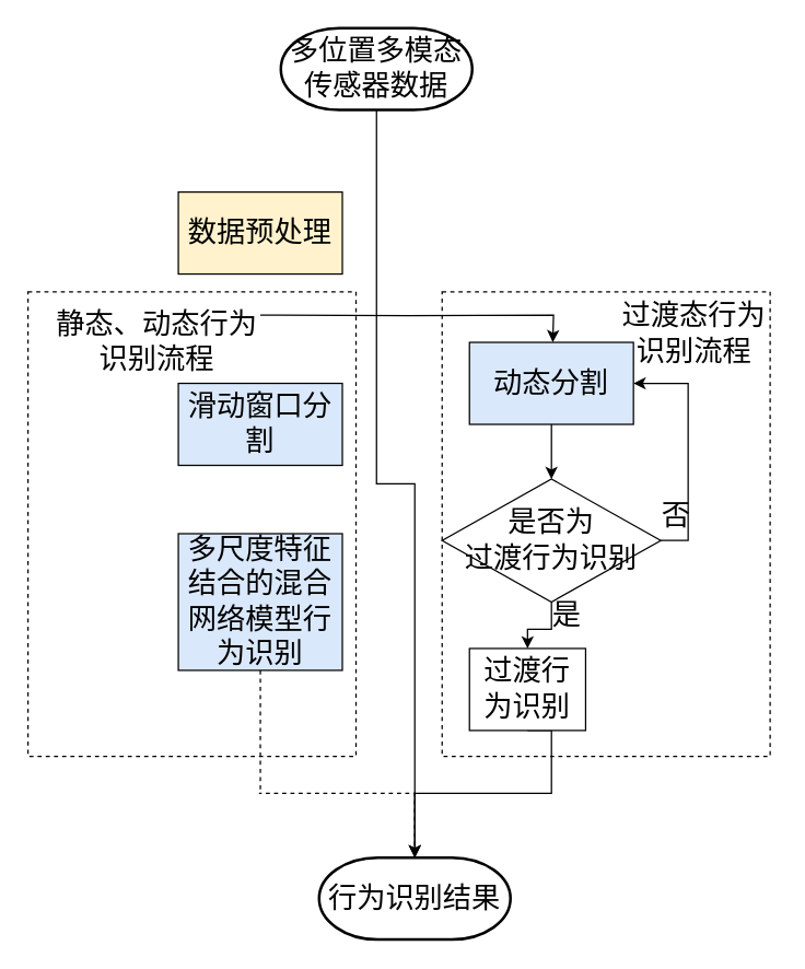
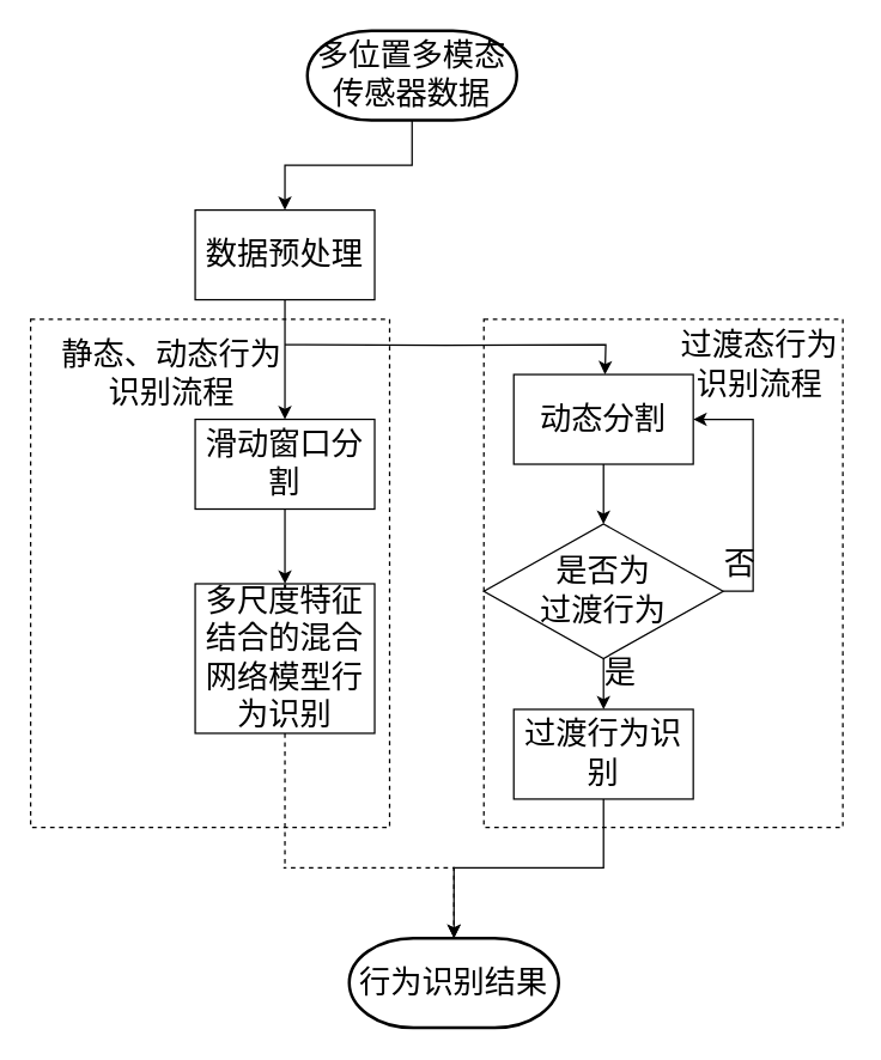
  <mxCell id="0" />
  <mxCell id="1" parent="0" />
- <mxCell id="2" value="" style="edgeStyle=orthogonalEdgeStyle;rounded=0;orthogonalLoop=1;jettySize=auto;html=1;fontFamily=Times New Roman;fontSize=21;" parent="1" source="3" target="18" edge="1"><mxGeometry relative="1" as="geometry" /></mxCell>
+ <mxCell id="2" value="" style="edgeStyle=orthogonalEdgeStyle;rounded=0;orthogonalLoop=1;jettySize=auto;html=1;fontFamily=Times New Roman;fontSize=21;" parent="1" source="3" target="6" edge="1"><mxGeometry relative="1" as="geometry" /></mxCell>
  <mxCell id="3" value="多位置多模态&lt;br style=&quot;font-size: 21px;&quot;&gt;传感器数据" style="strokeWidth=2;html=1;shape=mxgraph.flowchart.terminator;whiteSpace=wrap;fontFamily=Times New Roman;fontSize=21;" parent="1" vertex="1"><mxGeometry x="205" y="20" width="140" height="60" as="geometry" /></mxCell>
+ <mxCell id="4" value="" style="edgeStyle=orthogonalEdgeStyle;rounded=0;orthogonalLoop=1;jettySize=auto;html=1;fontFamily=Times New Roman;fontSize=21;" parent="1" source="6" target="8" edge="1"><mxGeometry relative="1" as="geometry" /></mxCell>
  <mxCell id="5" style="edgeStyle=orthogonalEdgeStyle;rounded=0;orthogonalLoop=1;jettySize=auto;html=1;entryX=0.5;entryY=0;entryDx=0;entryDy=0;fontFamily=Times New Roman;fontSize=21;" parent="1" edge="1"><mxGeometry relative="1" as="geometry"><mxPoint x="190" y="230" as="sourcePoint" /><mxPoint x="404" y="250" as="targetPoint" /></mxGeometry></mxCell>
- <mxCell id="6" value="数据预处理" style="rounded=0;whiteSpace=wrap;html=1;fontFamily=Times New Roman;fontSize=21;fillColor=#fff2cc;" parent="1" vertex="1"><mxGeometry x="130" y="140" width="120" height="60" as="geometry" /></mxCell>
- <mxCell id="8" value="滑动窗口分割" style="rounded=0;whiteSpace=wrap;html=1;fontFamily=Times New Roman;fontSize=21;fillColor=#dae8fc;" parent="1" vertex="1"><mxGeometry x="130" y="280" width="120" height="60" as="geometry" /></mxCell>
+ <mxCell id="6" value="数据预处理" style="rounded=0;whiteSpace=wrap;html=1;fontFamily=Times New Roman;fontSize=21;" parent="1" vertex="1"><mxGeometry x="130" y="140" width="120" height="60" as="geometry" /></mxCell>
+ <mxCell id="7" value="" style="edgeStyle=orthogonalEdgeStyle;rounded=0;orthogonalLoop=1;jettySize=auto;html=1;fontFamily=Times New Roman;fontSize=21;" parent="1" source="8" target="10" edge="1"><mxGeometry relative="1" as="geometry" /></mxCell>
+ <mxCell id="8" value="滑动窗口分割" style="rounded=0;whiteSpace=wrap;html=1;fontFamily=Times New Roman;fontSize=21;" parent="1" vertex="1"><mxGeometry x="130" y="280" width="120" height="60" as="geometry" /></mxCell>
  <mxCell id="9" value="" style="edgeStyle=orthogonalEdgeStyle;rounded=0;orthogonalLoop=1;jettySize=auto;html=1;entryX=0.5;entryY=0;entryDx=0;entryDy=0;entryPerimeter=0;exitX=0.5;exitY=1;exitDx=0;exitDy=0;fontFamily=Times New Roman;fontSize=21;dashed=1;" parent="1" source="10" target="18" edge="1"><mxGeometry relative="1" as="geometry"><mxPoint x="189" y="560" as="targetPoint" /><Array as="points"><mxPoint x="189" y="580" /><mxPoint x="353" y="580" /></Array></mxGeometry></mxCell>
- <mxCell id="10" value="多尺度特征结合的混合网络模型行为识别" style="rounded=0;whiteSpace=wrap;html=1;fontFamily=Times New Roman;fontSize=21;fillColor=#dae8fc;" parent="1" vertex="1"><mxGeometry x="130" y="390" width="120" height="100" as="geometry" /></mxCell>
+ <mxCell id="10" value="多尺度特征结合的混合网络模型行为识别" style="rounded=0;whiteSpace=wrap;html=1;fontFamily=Times New Roman;fontSize=21;" parent="1" vertex="1"><mxGeometry x="130" y="390" width="120" height="100" as="geometry" /></mxCell>
  <mxCell id="11" value="" style="edgeStyle=orthogonalEdgeStyle;rounded=0;orthogonalLoop=1;jettySize=auto;html=1;fontFamily=Times New Roman;fontSize=21;" parent="1" source="12" target="15" edge="1"><mxGeometry relative="1" as="geometry" /></mxCell>
- <mxCell id="12" value="动态分割" style="rounded=0;whiteSpace=wrap;html=1;fontFamily=Times New Roman;fontSize=21;fillColor=#dae8fc;" parent="1" vertex="1"><mxGeometry x="343" y="250" width="120" height="60" as="geometry" /></mxCell>
+ <mxCell id="12" value="动态分割" style="rounded=0;whiteSpace=wrap;html=1;fontFamily=Times New Roman;fontSize=21;" parent="1" vertex="1"><mxGeometry x="343" y="250" width="120" height="60" as="geometry" /></mxCell>
  <mxCell id="13" style="edgeStyle=orthogonalEdgeStyle;rounded=0;orthogonalLoop=1;jettySize=auto;html=1;entryX=1;entryY=0.5;entryDx=0;entryDy=0;exitX=1;exitY=0.5;exitDx=0;exitDy=0;fontFamily=Times New Roman;fontSize=21;" parent="1" source="15" target="12" edge="1"><mxGeometry relative="1" as="geometry" /></mxCell>
  <mxCell id="14" value="" style="edgeStyle=orthogonalEdgeStyle;rounded=0;orthogonalLoop=1;jettySize=auto;html=1;fontFamily=Times New Roman;fontSize=21;" parent="1" source="15" target="17" edge="1"><mxGeometry relative="1" as="geometry" /></mxCell>
- <mxCell id="15" value="是否为&lt;br style=&quot;font-size: 21px;&quot;&gt;过渡行为识别" style="rhombus;whiteSpace=wrap;html=1;fontFamily=Times New Roman;fontSize=21;" parent="1" vertex="1"><mxGeometry x="323" y="350" width="160" height="90" as="geometry" /></mxCell>
+ <mxCell id="15" value="是否为&lt;br style=&quot;font-size: 21px;&quot;&gt;过渡行为" style="rhombus;whiteSpace=wrap;html=1;fontFamily=Times New Roman;fontSize=21;" parent="1" vertex="1"><mxGeometry x="323" y="350" width="160" height="90" as="geometry" /></mxCell>
  <mxCell id="16" value="" style="edgeStyle=orthogonalEdgeStyle;rounded=0;orthogonalLoop=1;jettySize=auto;html=1;exitX=0.5;exitY=1;exitDx=0;exitDy=0;fontFamily=Times New Roman;fontSize=21;" parent="1" source="17" edge="1"><mxGeometry relative="1" as="geometry"><mxPoint x="303" y="627" as="targetPoint" /><Array as="points"><mxPoint x="403" y="580" /><mxPoint x="303" y="580" /></Array></mxGeometry></mxCell>
- <mxCell id="17" value="过渡行为识别" style="rounded=0;whiteSpace=wrap;html=1;fontFamily=Times New Roman;fontSize=21;" parent="1" vertex="1"><mxGeometry x="343" y="474" width="85" height="60" as="geometry" /></mxCell>
+ <mxCell id="17" value="过渡行为识别" style="rounded=0;whiteSpace=wrap;html=1;fontFamily=Times New Roman;fontSize=21;" parent="1" vertex="1"><mxGeometry x="343" y="474" width="120" height="60" as="geometry" /></mxCell>
  <mxCell id="18" value="行为识别结果" style="strokeWidth=2;html=1;shape=mxgraph.flowchart.terminator;whiteSpace=wrap;fontFamily=Times New Roman;fontSize=21;" parent="1" vertex="1"><mxGeometry x="233" y="627" width="140" height="60" as="geometry" /></mxCell>
  <mxCell id="19" value="过渡态行为&lt;br style=&quot;font-size: 21px;&quot;&gt;识别流程" style="text;html=1;align=center;verticalAlign=middle;resizable=0;points=[];autosize=1;fontFamily=Times New Roman;fontSize=21;" parent="1" vertex="1"><mxGeometry x="447" y="219" width="120" height="50" as="geometry" /></mxCell>
  <mxCell id="20" value="" style="rounded=0;whiteSpace=wrap;html=1;dashed=1;fillColor=none;fontFamily=Times New Roman;fontSize=21;" parent="1" vertex="1"><mxGeometry x="323" y="213" width="240" height="340" as="geometry" /></mxCell>
  <mxCell id="21" value="是" style="text;html=1;align=center;verticalAlign=middle;resizable=0;points=[];autosize=1;fontFamily=Times New Roman;fontSize=21;" parent="1" vertex="1"><mxGeometry x="394" y="435" width="40" height="30" as="geometry" /></mxCell>
  <mxCell id="22" value="否" style="text;html=1;align=center;verticalAlign=middle;resizable=0;points=[];autosize=1;fontFamily=Times New Roman;fontSize=21;" parent="1" vertex="1"><mxGeometry x="474" y="362" width="40" height="30" as="geometry" /></mxCell>
  <mxCell id="23" value="静态、动态行为&lt;br style=&quot;font-size: 21px;&quot;&gt;识别流程" style="text;html=1;align=center;verticalAlign=middle;resizable=0;points=[];autosize=1;fontFamily=Times New Roman;fontSize=21;" parent="1" vertex="1"><mxGeometry x="34" y="225" width="160" height="50" as="geometry" /></mxCell>
  <mxCell id="24" value="" style="rounded=0;whiteSpace=wrap;html=1;dashed=1;fillColor=none;fontFamily=Times New Roman;fontSize=21;" parent="1" vertex="1"><mxGeometry x="20" y="213" width="240" height="340" as="geometry" /></mxCell>
